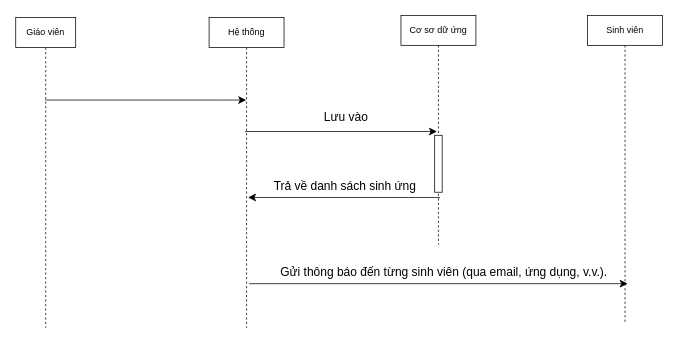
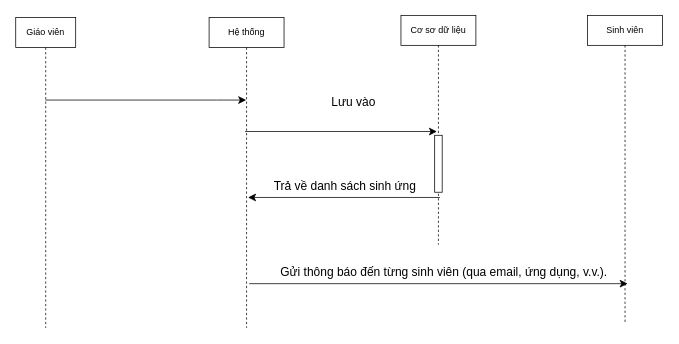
  <mxCell id="0" />
  <mxCell id="1" parent="0" />
  <mxCell id="2" style="edgeStyle=none;curved=0;rounded=0;orthogonalLoop=1;jettySize=auto;html=1;fontSize=12;startSize=8;endSize=8;" edge="1" parent="1" source="3" target="6"><mxGeometry relative="1" as="geometry"><Array as="points"><mxPoint x="288" y="133" /></Array></mxGeometry></mxCell>
  <mxCell id="3" value="Giáo viên" style="shape=umlLifeline;perimeter=lifelinePerimeter;whiteSpace=wrap;html=1;container=1;dropTarget=0;collapsible=0;recursiveResize=0;outlineConnect=0;portConstraint=eastwest;newEdgeStyle={&quot;curved&quot;:0,&quot;rounded&quot;:0};" vertex="1" parent="1"><mxGeometry x="20" y="23" width="80" height="414" as="geometry" /></mxCell>
  <mxCell id="4" style="edgeStyle=none;curved=0;rounded=0;orthogonalLoop=1;jettySize=auto;html=1;fontSize=12;startSize=8;endSize=8;" edge="1" parent="1"><mxGeometry relative="1" as="geometry"><mxPoint x="326" y="175" as="sourcePoint" /><mxPoint x="582" y="175" as="targetPoint" /></mxGeometry></mxCell>
  <mxCell id="5" style="edgeStyle=none;curved=0;rounded=0;orthogonalLoop=1;jettySize=auto;html=1;fontSize=12;startSize=8;endSize=8;" edge="1" parent="1"><mxGeometry relative="1" as="geometry"><mxPoint x="331.5" y="378" as="sourcePoint" /><mxPoint x="836.5" y="378" as="targetPoint" /></mxGeometry></mxCell>
  <mxCell id="6" value="Hệ thống" style="shape=umlLifeline;perimeter=lifelinePerimeter;whiteSpace=wrap;html=1;container=1;dropTarget=0;collapsible=0;recursiveResize=0;outlineConnect=0;portConstraint=eastwest;newEdgeStyle={&quot;curved&quot;:0,&quot;rounded&quot;:0};" vertex="1" parent="1"><mxGeometry x="278" y="23" width="100" height="414" as="geometry" /></mxCell>
  <mxCell id="7" style="edgeStyle=none;curved=0;rounded=0;orthogonalLoop=1;jettySize=auto;html=1;fontSize=12;startSize=8;endSize=8;" edge="1" parent="1"><mxGeometry relative="1" as="geometry"><mxPoint x="586" y="263" as="sourcePoint" /><mxPoint x="330" y="263" as="targetPoint" /></mxGeometry></mxCell>
- <mxCell id="8" value="Cơ sơ dữ ứng" style="shape=umlLifeline;perimeter=lifelinePerimeter;whiteSpace=wrap;html=1;container=1;dropTarget=0;collapsible=0;recursiveResize=0;outlineConnect=0;portConstraint=eastwest;newEdgeStyle={&quot;curved&quot;:0,&quot;rounded&quot;:0};" vertex="1" parent="1"><mxGeometry x="534" y="20" width="100" height="306" as="geometry" /></mxCell>
+ <mxCell id="8" value="Cơ sơ dữ liệu" style="shape=umlLifeline;perimeter=lifelinePerimeter;whiteSpace=wrap;html=1;container=1;dropTarget=0;collapsible=0;recursiveResize=0;outlineConnect=0;portConstraint=eastwest;newEdgeStyle={&quot;curved&quot;:0,&quot;rounded&quot;:0};" vertex="1" parent="1"><mxGeometry x="534" y="20" width="100" height="306" as="geometry" /></mxCell>
  <mxCell id="9" value="" style="html=1;points=[[0,0,0,0,5],[0,1,0,0,-5],[1,0,0,0,5],[1,1,0,0,-5]];perimeter=orthogonalPerimeter;outlineConnect=0;targetShapes=umlLifeline;portConstraint=eastwest;newEdgeStyle={&quot;curved&quot;:0,&quot;rounded&quot;:0};" vertex="1" parent="8"><mxGeometry x="45" y="160" width="10" height="76" as="geometry" /></mxCell>
  <mxCell id="10" value="Sinh viên" style="shape=umlLifeline;perimeter=lifelinePerimeter;whiteSpace=wrap;html=1;container=1;dropTarget=0;collapsible=0;recursiveResize=0;outlineConnect=0;portConstraint=eastwest;newEdgeStyle={&quot;curved&quot;:0,&quot;rounded&quot;:0};" vertex="1" parent="1"><mxGeometry x="783" y="20" width="100" height="410" as="geometry" /></mxCell>
- <mxCell id="11" value="Lưu vào" style="text;strokeColor=none;fillColor=none;html=1;align=center;verticalAlign=middle;whiteSpace=wrap;rounded=0;fontSize=16;" vertex="1" parent="1"><mxGeometry x="426" y="141" width="70" height="30" as="geometry" /></mxCell>
+ <mxCell id="11" value="Lưu vào" style="text;strokeColor=none;fillColor=none;html=1;align=center;verticalAlign=middle;whiteSpace=wrap;rounded=0;fontSize=16;" vertex="1" parent="1"><mxGeometry x="436" y="121" width="70" height="30" as="geometry" /></mxCell>
  <mxCell id="12" value="Trả về danh sách sinh ứng" style="text;strokeColor=none;fillColor=none;html=1;align=center;verticalAlign=middle;whiteSpace=wrap;rounded=0;fontSize=16;" vertex="1" parent="1"><mxGeometry x="358" y="232" width="203" height="30" as="geometry" /></mxCell>
  <mxCell id="13" value="Gửi thông báo đến từng sinh viên (qua email, ứng dụng, v.v.)." style="text;strokeColor=none;fillColor=none;html=1;align=center;verticalAlign=middle;whiteSpace=wrap;rounded=0;fontSize=16;" vertex="1" parent="1"><mxGeometry x="365" y="347" width="453" height="30" as="geometry" /></mxCell>
